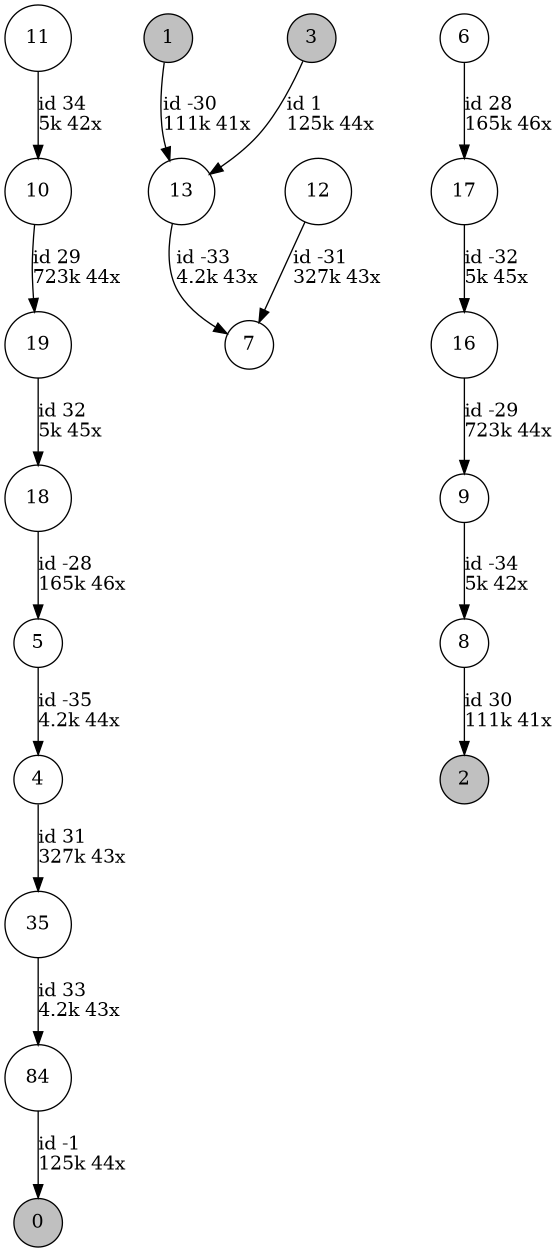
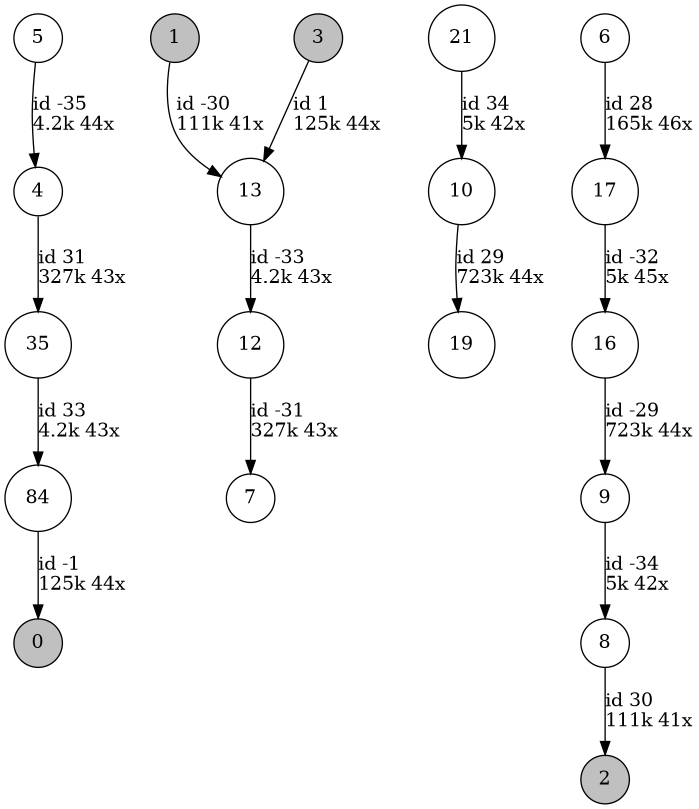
  digraph {
    nodesep=0.5
    node [shape=circle]
    edge [color=black]
    0 [fillcolor=grey height=0.3 style=filled]
    1 [fillcolor=grey height=0.3 style=filled]
    13 [height=0.3]
-   11 [height=0.3]
+   11 [height=0.3 label=21]
    10 [height=0.3]
    2 [fillcolor=grey height=0.3 style=filled]
    3 [fillcolor=grey height=0.3 style=filled]
    12 [height=0.3]
    5 [height=0.3]
    4 [height=0.3]
    n11 [height=0.3 label=35]
    n12 [height=0.3 label=84]
    7 [height=0.3]
    6 [height=0.3]
    17 [height=0.3]
    16 [height=0.3]
    9 [height=0.3]
    8 [height=0.3]
    19 [height=0.3]
-   18 [height=0.3]
    1 -> 13 [label="id -30\l111k 41x"]
-   13 -> 7 [label="id -33\l4.2k 43x"]
+   13 -> 12 [label="id -33\l4.2k 43x"]
    11 -> 10 [label="id 34\l5k 42x"]
    10 -> 19 [label="id 29\l723k 44x"]
    3 -> 13 [label="id 1\l125k 44x"]
    12 -> 7 [label="id -31\l327k 43x"]
    5 -> 4 [label="id -35\l4.2k 44x"]
    4 -> n11 [label="id 31\l327k 43x"]
    n11 -> n12 [label="id 33\l4.2k 43x"]
    n12 -> 0 [label="id -1\l125k 44x"]
    6 -> 17 [label="id 28\l165k 46x"]
    17 -> 16 [label="id -32\l5k 45x"]
    16 -> 9 [label="id -29\l723k 44x"]
    9 -> 8 [label="id -34\l5k 42x"]
    8 -> 2 [label="id 30\l111k 41x"]
-   19 -> 18 [label="id 32\l5k 45x"]
-   18 -> 5 [label="id -28\l165k 46x"]
  }
